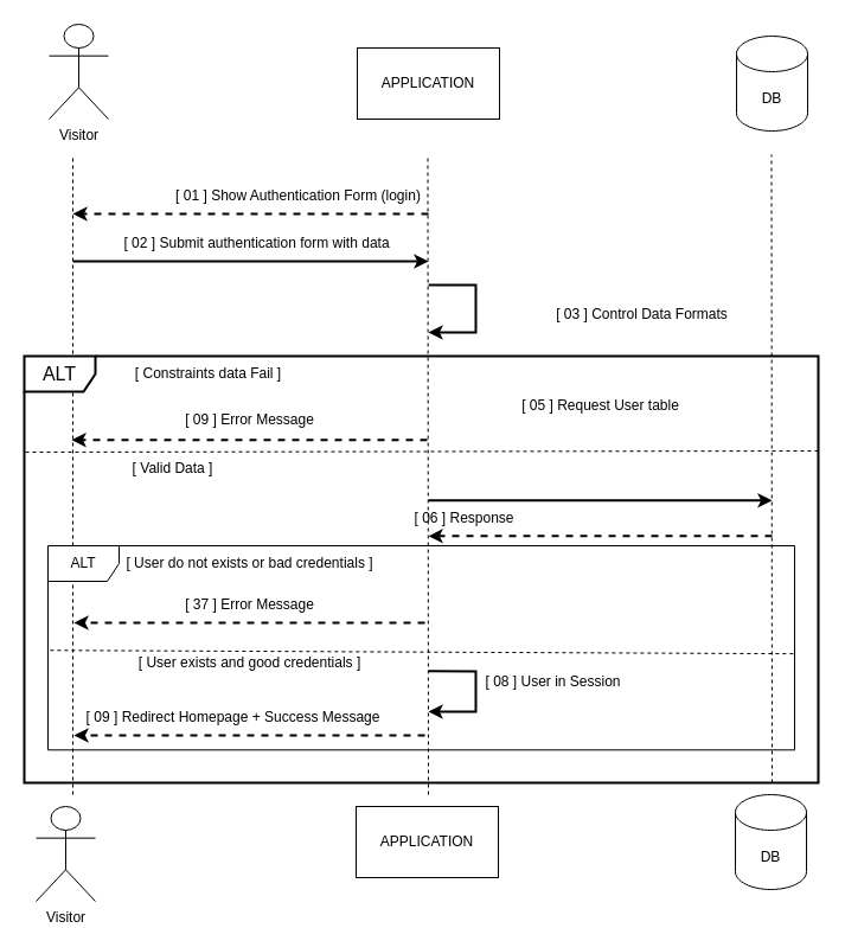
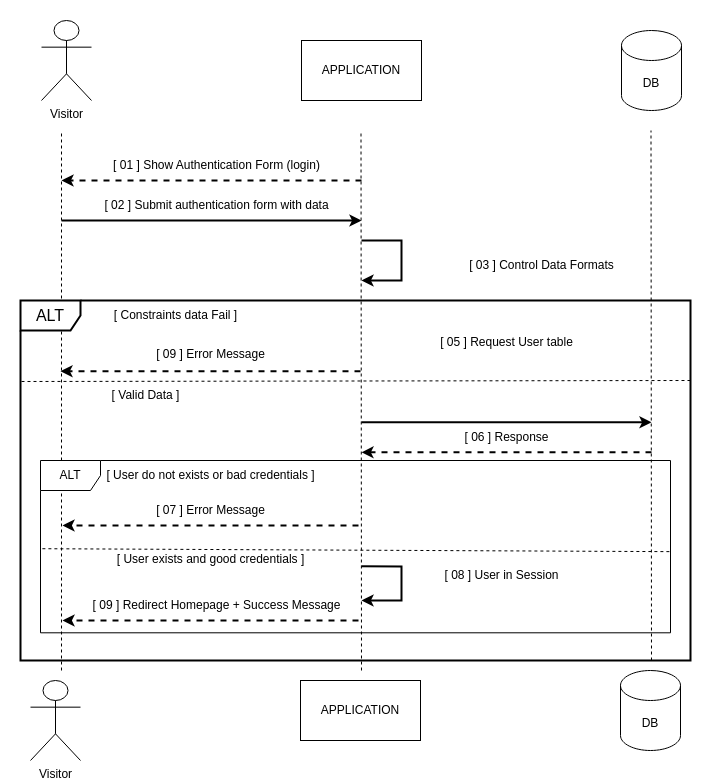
  <mxCell id="0" />
  <mxCell id="1" parent="0" />
  <mxCell id="2" value="Visitor" style="shape=umlActor;verticalLabelPosition=bottom;verticalAlign=top;html=1;outlineConnect=0;" parent="1" vertex="1"><mxGeometry x="41" y="20" width="50" height="80" as="geometry" /></mxCell>
  <mxCell id="3" value="APPLICATION" style="rounded=0;whiteSpace=wrap;html=1;" parent="1" vertex="1"><mxGeometry x="301" y="40" width="120" height="60" as="geometry" /></mxCell>
  <mxCell id="4" value="DB" style="shape=cylinder3;whiteSpace=wrap;html=1;boundedLbl=1;backgroundOutline=1;size=15;" parent="1" vertex="1"><mxGeometry x="621" y="30" width="60" height="80" as="geometry" /></mxCell>
  <mxCell id="5" value="" style="endArrow=none;dashed=1;html=1;rounded=0;" parent="1" edge="1"><mxGeometry width="50" height="50" relative="1" as="geometry"><mxPoint x="61" y="670" as="sourcePoint" /><mxPoint x="61" y="130" as="targetPoint" /></mxGeometry></mxCell>
  <mxCell id="6" value="" style="endArrow=none;dashed=1;html=1;rounded=0;" parent="1" edge="1"><mxGeometry width="50" height="50" relative="1" as="geometry"><mxPoint x="361" y="670" as="sourcePoint" /><mxPoint x="360.5" y="130" as="targetPoint" /></mxGeometry></mxCell>
  <mxCell id="7" value="" style="endArrow=none;dashed=1;html=1;rounded=0;" parent="1" edge="1"><mxGeometry width="50" height="50" relative="1" as="geometry"><mxPoint x="651" y="660" as="sourcePoint" /><mxPoint x="650.5" y="130" as="targetPoint" /></mxGeometry></mxCell>
  <mxCell id="8" value="Visitor" style="shape=umlActor;verticalLabelPosition=bottom;verticalAlign=top;html=1;outlineConnect=0;" parent="1" vertex="1"><mxGeometry x="30" y="680" width="50" height="80" as="geometry" /></mxCell>
  <mxCell id="9" value="APPLICATION" style="rounded=0;whiteSpace=wrap;html=1;" parent="1" vertex="1"><mxGeometry x="300" y="680" width="120" height="60" as="geometry" /></mxCell>
  <mxCell id="10" value="DB" style="shape=cylinder3;whiteSpace=wrap;html=1;boundedLbl=1;backgroundOutline=1;size=15;" parent="1" vertex="1"><mxGeometry x="620" y="670" width="60" height="80" as="geometry" /></mxCell>
  <mxCell id="11" value="" style="endArrow=classic;html=1;rounded=0;dashed=1;strokeWidth=2;" parent="1" edge="1"><mxGeometry width="50" height="50" relative="1" as="geometry"><mxPoint x="361" y="180" as="sourcePoint" /><mxPoint x="61" y="180" as="targetPoint" /></mxGeometry></mxCell>
- <mxCell id="12" value="[ 01 ] Show Authentication Form (login)" style="text;html=1;align=center;verticalAlign=middle;resizable=0;points=[];autosize=1;strokeColor=none;fillColor=none;" parent="1" vertex="1"><mxGeometry x="136" y="150" width="230" height="30" as="geometry" /></mxCell>
+ <mxCell id="12" value="[ 01 ] Show Authentication Form (login)" style="text;html=1;align=center;verticalAlign=middle;resizable=0;points=[];autosize=1;strokeColor=none;fillColor=none;" parent="1" vertex="1"><mxGeometry x="101" y="150" width="230" height="30" as="geometry" /></mxCell>
  <mxCell id="13" value="" style="endArrow=none;html=1;rounded=0;strokeWidth=2;endFill=0;startArrow=classic;startFill=1;" parent="1" edge="1"><mxGeometry width="50" height="50" relative="1" as="geometry"><mxPoint x="361" y="220" as="sourcePoint" /><mxPoint x="61" y="220" as="targetPoint" /></mxGeometry></mxCell>
  <mxCell id="14" value="[ 02 ] Submit authentication form with data" style="text;html=1;align=center;verticalAlign=middle;resizable=0;points=[];autosize=1;strokeColor=none;fillColor=none;" parent="1" vertex="1"><mxGeometry x="91" y="190" width="250" height="30" as="geometry" /></mxCell>
  <mxCell id="15" value="&lt;font style=&quot;font-size: 16px;&quot;&gt;ALT&lt;/font&gt;" style="shape=umlFrame;whiteSpace=wrap;html=1;strokeWidth=2;" parent="1" vertex="1"><mxGeometry x="20" y="300" width="670" height="360" as="geometry" /></mxCell>
  <mxCell id="16" value="[ Constraints data Fail ]" style="text;html=1;align=center;verticalAlign=middle;resizable=0;points=[];autosize=1;strokeColor=none;fillColor=none;" parent="15" vertex="1"><mxGeometry x="80" width="150" height="30" as="geometry" /></mxCell>
  <mxCell id="17" value="[ Valid Data ]" style="text;html=1;align=center;verticalAlign=middle;resizable=0;points=[];autosize=1;strokeColor=none;fillColor=none;" parent="15" vertex="1"><mxGeometry x="80" y="79.996" width="90" height="30" as="geometry" /></mxCell>
  <mxCell id="18" value="[ 09 ] Error Message" style="text;html=1;align=center;verticalAlign=middle;resizable=0;points=[];autosize=1;strokeColor=none;fillColor=none;" parent="15" vertex="1"><mxGeometry x="125" y="38.548" width="130" height="30" as="geometry" /></mxCell>
  <mxCell id="19" value="" style="endArrow=classic;html=1;rounded=0;dashed=1;strokeWidth=2;" parent="15" edge="1"><mxGeometry width="50" height="50" relative="1" as="geometry"><mxPoint x="340" y="70.671" as="sourcePoint" /><mxPoint x="40" y="70.671" as="targetPoint" /></mxGeometry></mxCell>
  <mxCell id="20" value="ALT" style="shape=umlFrame;whiteSpace=wrap;html=1;" vertex="1" parent="15"><mxGeometry x="20" y="160" width="630" height="172.31" as="geometry" /></mxCell>
  <mxCell id="21" value="[ User do not exists or bad credentials ]" style="text;html=1;align=center;verticalAlign=middle;resizable=0;points=[];autosize=1;strokeColor=none;fillColor=none;" vertex="1" parent="15"><mxGeometry x="75" y="159.997" width="230" height="30" as="geometry" /></mxCell>
  <mxCell id="22" value="" style="endArrow=classic;html=1;rounded=0;dashed=1;strokeWidth=2;" edge="1" parent="15"><mxGeometry width="50" height="50" relative="1" as="geometry"><mxPoint x="338" y="224.998" as="sourcePoint" /><mxPoint x="42" y="224.998" as="targetPoint" /></mxGeometry></mxCell>
- <mxCell id="23" value="[ 37 ] Error Message" style="text;html=1;align=center;verticalAlign=middle;resizable=0;points=[];autosize=1;strokeColor=none;fillColor=none;" vertex="1" parent="15"><mxGeometry x="125" y="194.997" width="130" height="30" as="geometry" /></mxCell>
+ <mxCell id="23" value="[ 07 ] Error Message" style="text;html=1;align=center;verticalAlign=middle;resizable=0;points=[];autosize=1;strokeColor=none;fillColor=none;" vertex="1" parent="15"><mxGeometry x="125" y="194.997" width="130" height="30" as="geometry" /></mxCell>
  <mxCell id="24" value="" style="endArrow=none;dashed=1;html=1;strokeWidth=1;rounded=0;fontSize=16;exitX=0.003;exitY=0.512;exitDx=0;exitDy=0;exitPerimeter=0;entryX=1.003;entryY=0.529;entryDx=0;entryDy=0;entryPerimeter=0;" edge="1" parent="15" source="20" target="20"><mxGeometry width="50" height="50" relative="1" as="geometry"><mxPoint x="8.66" y="115.837" as="sourcePoint" /><mxPoint x="681" y="116.308" as="targetPoint" /></mxGeometry></mxCell>
  <mxCell id="25" value="[ User exists and good credentials ]" style="text;html=1;align=center;verticalAlign=middle;resizable=0;points=[];autosize=1;strokeColor=none;fillColor=none;" vertex="1" parent="15"><mxGeometry x="85" y="243.693" width="210" height="30" as="geometry" /></mxCell>
  <mxCell id="26" value="" style="endArrow=none;html=1;rounded=0;strokeWidth=2;endFill=0;startArrow=classic;startFill=1;" parent="15" edge="1"><mxGeometry width="50" height="50" relative="1" as="geometry"><mxPoint x="341" y="300" as="sourcePoint" /><mxPoint x="341" y="265.846" as="targetPoint" /><Array as="points"><mxPoint x="381" y="300" /><mxPoint x="381" y="266" /></Array></mxGeometry></mxCell>
  <mxCell id="27" value="" style="endArrow=classic;html=1;rounded=0;dashed=1;strokeWidth=2;" edge="1" parent="15"><mxGeometry width="50" height="50" relative="1" as="geometry"><mxPoint x="338" y="320.004" as="sourcePoint" /><mxPoint x="42" y="320.004" as="targetPoint" /></mxGeometry></mxCell>
  <mxCell id="28" value="" style="endArrow=none;html=1;rounded=0;strokeWidth=2;endFill=0;startArrow=classic;startFill=1;" edge="1" parent="15"><mxGeometry width="50" height="50" relative="1" as="geometry"><mxPoint x="631" y="121.85" as="sourcePoint" /><mxPoint x="341" y="121.85" as="targetPoint" /></mxGeometry></mxCell>
  <mxCell id="29" value="[ 05 ] Request User table" style="text;html=1;align=center;verticalAlign=middle;resizable=0;points=[];autosize=1;strokeColor=none;fillColor=none;" vertex="1" parent="15"><mxGeometry x="406" y="26.85" width="160" height="30" as="geometry" /></mxCell>
  <mxCell id="30" value="" style="endArrow=classic;html=1;rounded=0;strokeWidth=2;endFill=1;startArrow=none;startFill=0;dashed=1;" edge="1" parent="15"><mxGeometry width="50" height="50" relative="1" as="geometry"><mxPoint x="631" y="151.85" as="sourcePoint" /><mxPoint x="341" y="151.85" as="targetPoint" /></mxGeometry></mxCell>
- <mxCell id="31" value="[ 06 ] Response" style="text;html=1;align=center;verticalAlign=middle;resizable=0;points=[];autosize=1;strokeColor=none;fillColor=none;" vertex="1" parent="15"><mxGeometry x="316" y="121.85" width="110" height="30" as="geometry" /></mxCell>
- <mxCell id="32" value="[ 08 ] User in Session" style="text;html=1;align=center;verticalAlign=middle;resizable=0;points=[];autosize=1;strokeColor=none;fillColor=none;" vertex="1" parent="15"><mxGeometry x="376" y="259.997" width="140" height="30" as="geometry" /></mxCell>
- <mxCell id="33" value="[ 09 ] Redirect Homepage + Success Message" style="text;html=1;align=center;verticalAlign=middle;resizable=0;points=[];autosize=1;strokeColor=none;fillColor=none;" vertex="1" parent="15"><mxGeometry x="41" y="289.997" width="270" height="30" as="geometry" /></mxCell>
+ <mxCell id="31" value="[ 06 ] Response" style="text;html=1;align=center;verticalAlign=middle;resizable=0;points=[];autosize=1;strokeColor=none;fillColor=none;" vertex="1" parent="15"><mxGeometry x="431" y="121.85" width="110" height="30" as="geometry" /></mxCell>
+ <mxCell id="32" value="[ 08 ] User in Session" style="text;html=1;align=center;verticalAlign=middle;resizable=0;points=[];autosize=1;strokeColor=none;fillColor=none;" vertex="1" parent="15"><mxGeometry x="411" y="259.997" width="140" height="30" as="geometry" /></mxCell>
+ <mxCell id="33" value="[ 09 ] Redirect Homepage + Success Message" style="text;html=1;align=center;verticalAlign=middle;resizable=0;points=[];autosize=1;strokeColor=none;fillColor=none;" vertex="1" parent="15"><mxGeometry x="61" y="289.997" width="270" height="30" as="geometry" /></mxCell>
  <mxCell id="34" value="" style="endArrow=none;dashed=1;html=1;strokeWidth=1;rounded=0;fontSize=16;" parent="1" edge="1"><mxGeometry width="50" height="50" relative="1" as="geometry"><mxPoint x="21" y="381" as="sourcePoint" /><mxPoint x="691" y="380" as="targetPoint" /></mxGeometry></mxCell>
  <mxCell id="35" value="[ 03 ] Control Data Formats" style="text;html=1;align=center;verticalAlign=middle;resizable=0;points=[];autosize=1;strokeColor=none;fillColor=none;" vertex="1" parent="1"><mxGeometry x="456" y="250" width="170" height="30" as="geometry" /></mxCell>
  <mxCell id="36" value="" style="endArrow=none;html=1;rounded=0;strokeWidth=2;endFill=0;startArrow=classic;startFill=1;" edge="1" parent="1"><mxGeometry width="50" height="50" relative="1" as="geometry"><mxPoint x="361" y="280" as="sourcePoint" /><mxPoint x="361" y="240" as="targetPoint" /><Array as="points"><mxPoint x="401" y="280" /><mxPoint x="401" y="240" /></Array></mxGeometry></mxCell>
